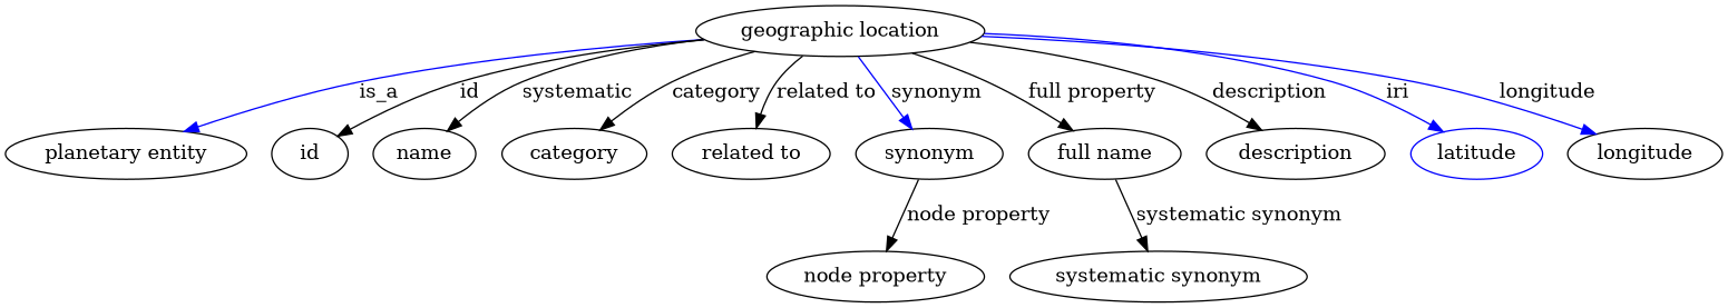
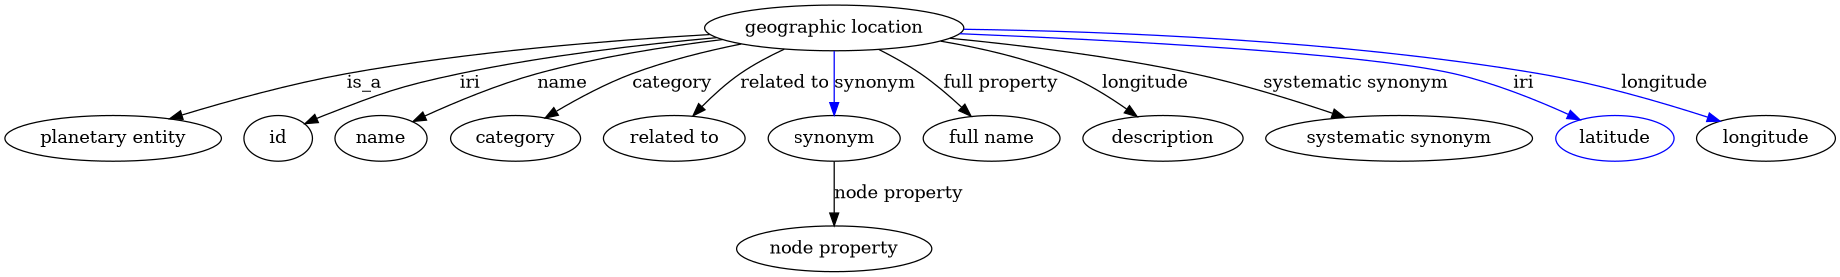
  digraph {
    node [color=black]
    edge [color=black style=solid]
    n1 [height=0.5 label="geographic location" width=2.2247 color=""]
    "planetary entity" [height=0.5 width=1.8155 color=""]
    id [height=0.5 width=0.75]
    name [height=0.5 width=0.75]
    category [height=0.5 width=0.75]
    "related to" [height=0.5 width=0.75]
    synonym [height=0.5 width=0.75]
    "full name" [height=0.5 width=0.75]
    description [height=0.5 width=0.75]
    "systematic synonym" [height=0.5 width=0.75]
    latitude [color=blue height=0.5 width=0.75]
    longitude [height=0.5 width=0.75]
    "node property" [height=0.5 width=0.75]
-   n1 -> "planetary entity" [label=is_a color=blue style=""]
-   n1 -> id [label=id]
-   n1 -> name [label=systematic]
+   n1 -> "planetary entity" [label=is_a color="" style=""]
+   n1 -> id [label=iri]
+   n1 -> name [label=name]
    n1 -> category [label=category]
    n1 -> "related to" [label="related to"]
    n1 -> synonym [color=blue label=synonym]
    n1 -> "full name" [label="full property"]
-   n1 -> description [label=description]
-   "full name" -> "systematic synonym" [label="systematic synonym"]
+   n1 -> description [label=longitude]
+   n1 -> "systematic synonym" [label="systematic synonym"]
    n1 -> latitude [color=blue label=iri]
    n1 -> longitude [color=blue label=longitude]
    synonym -> "node property" [label="node property"]
  }
